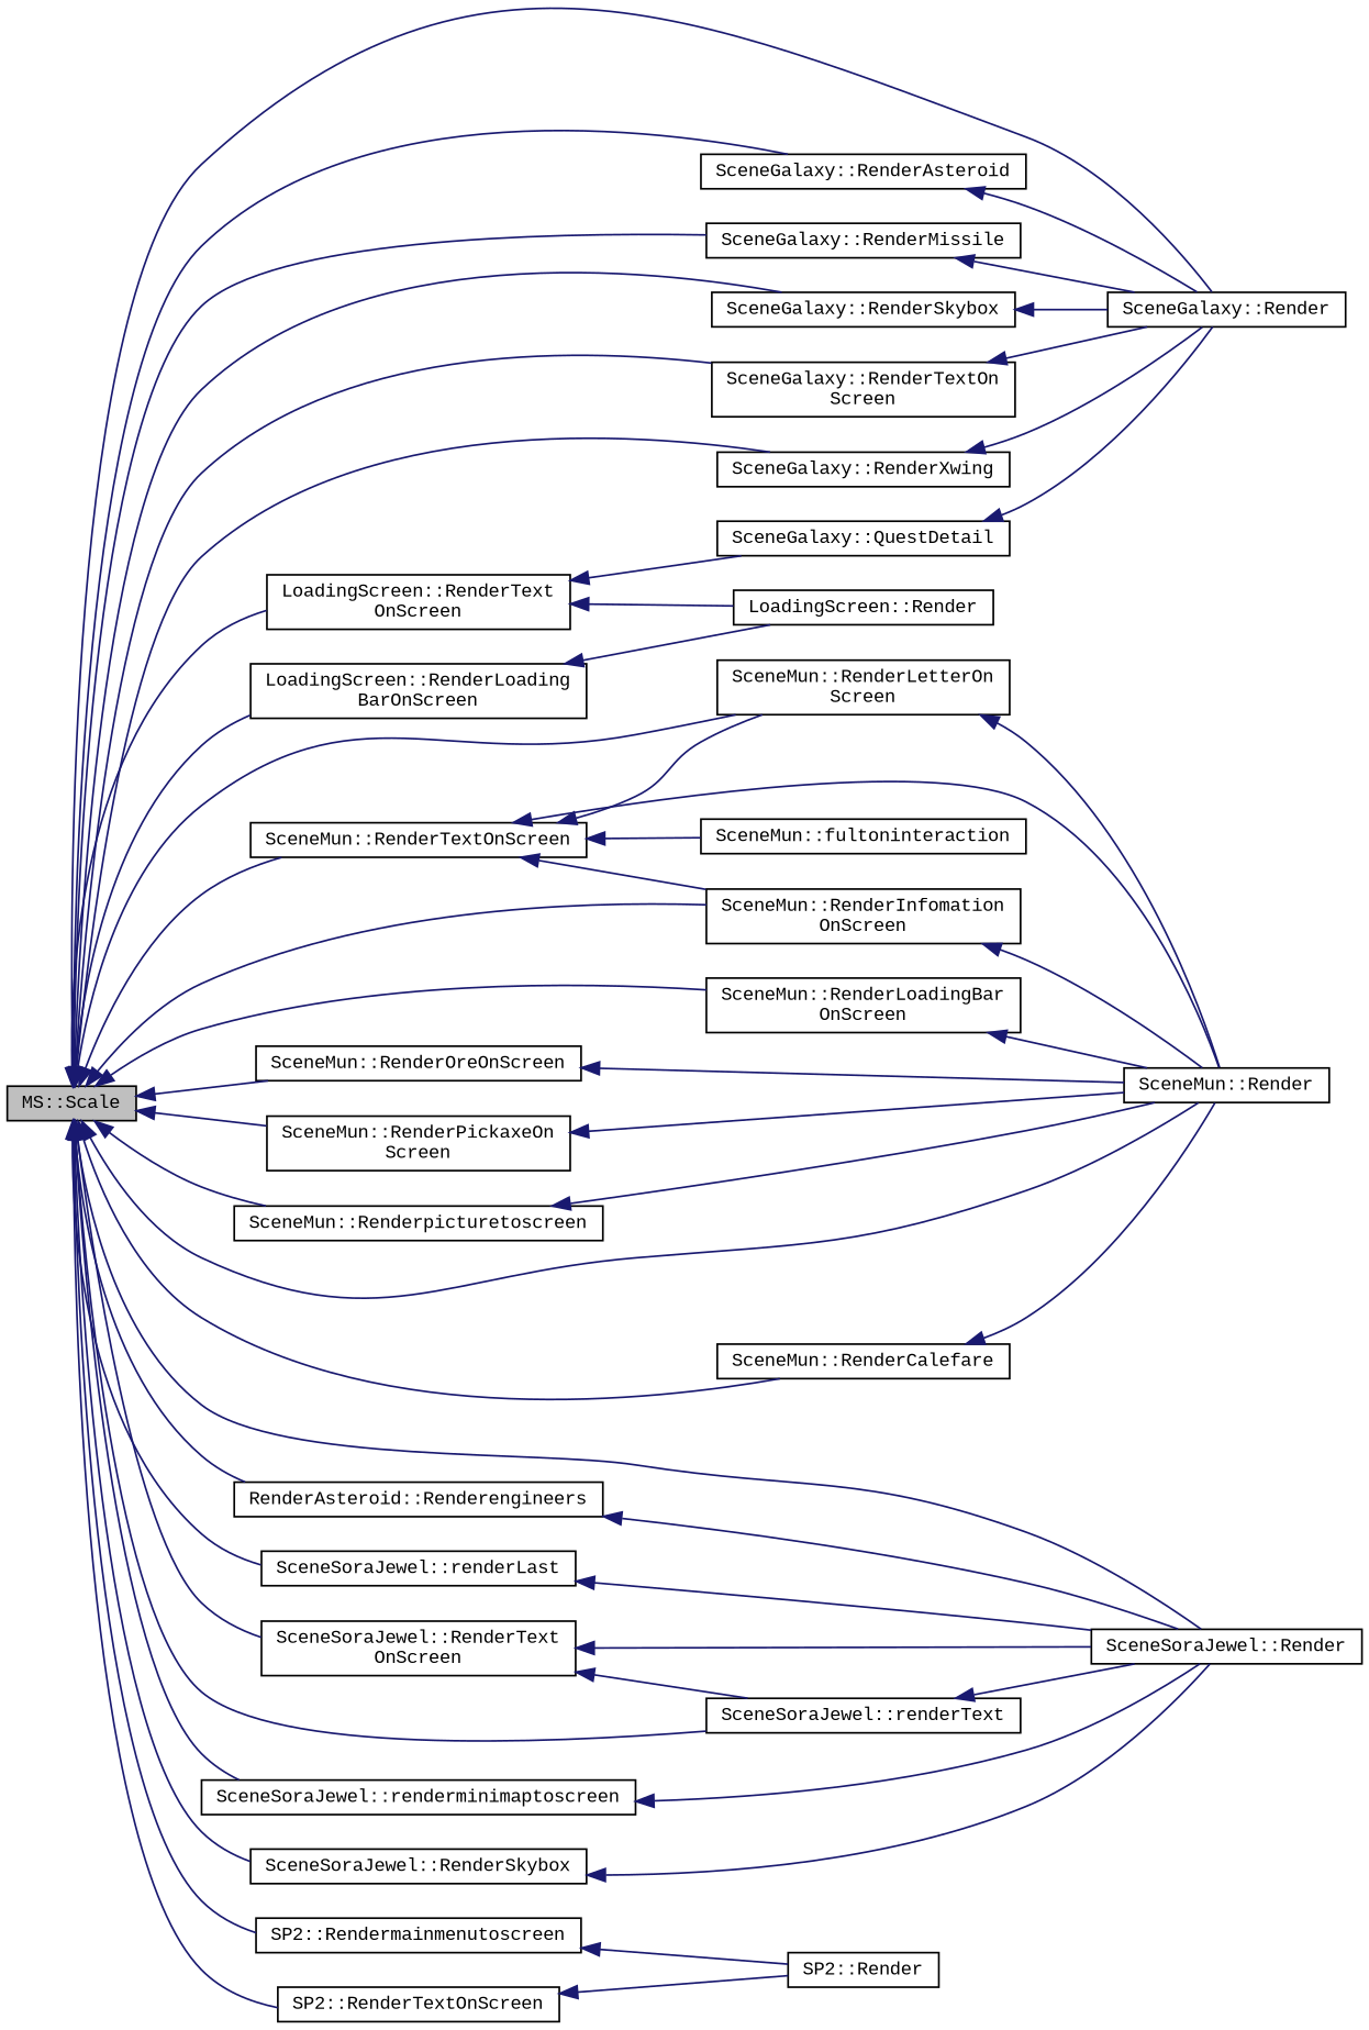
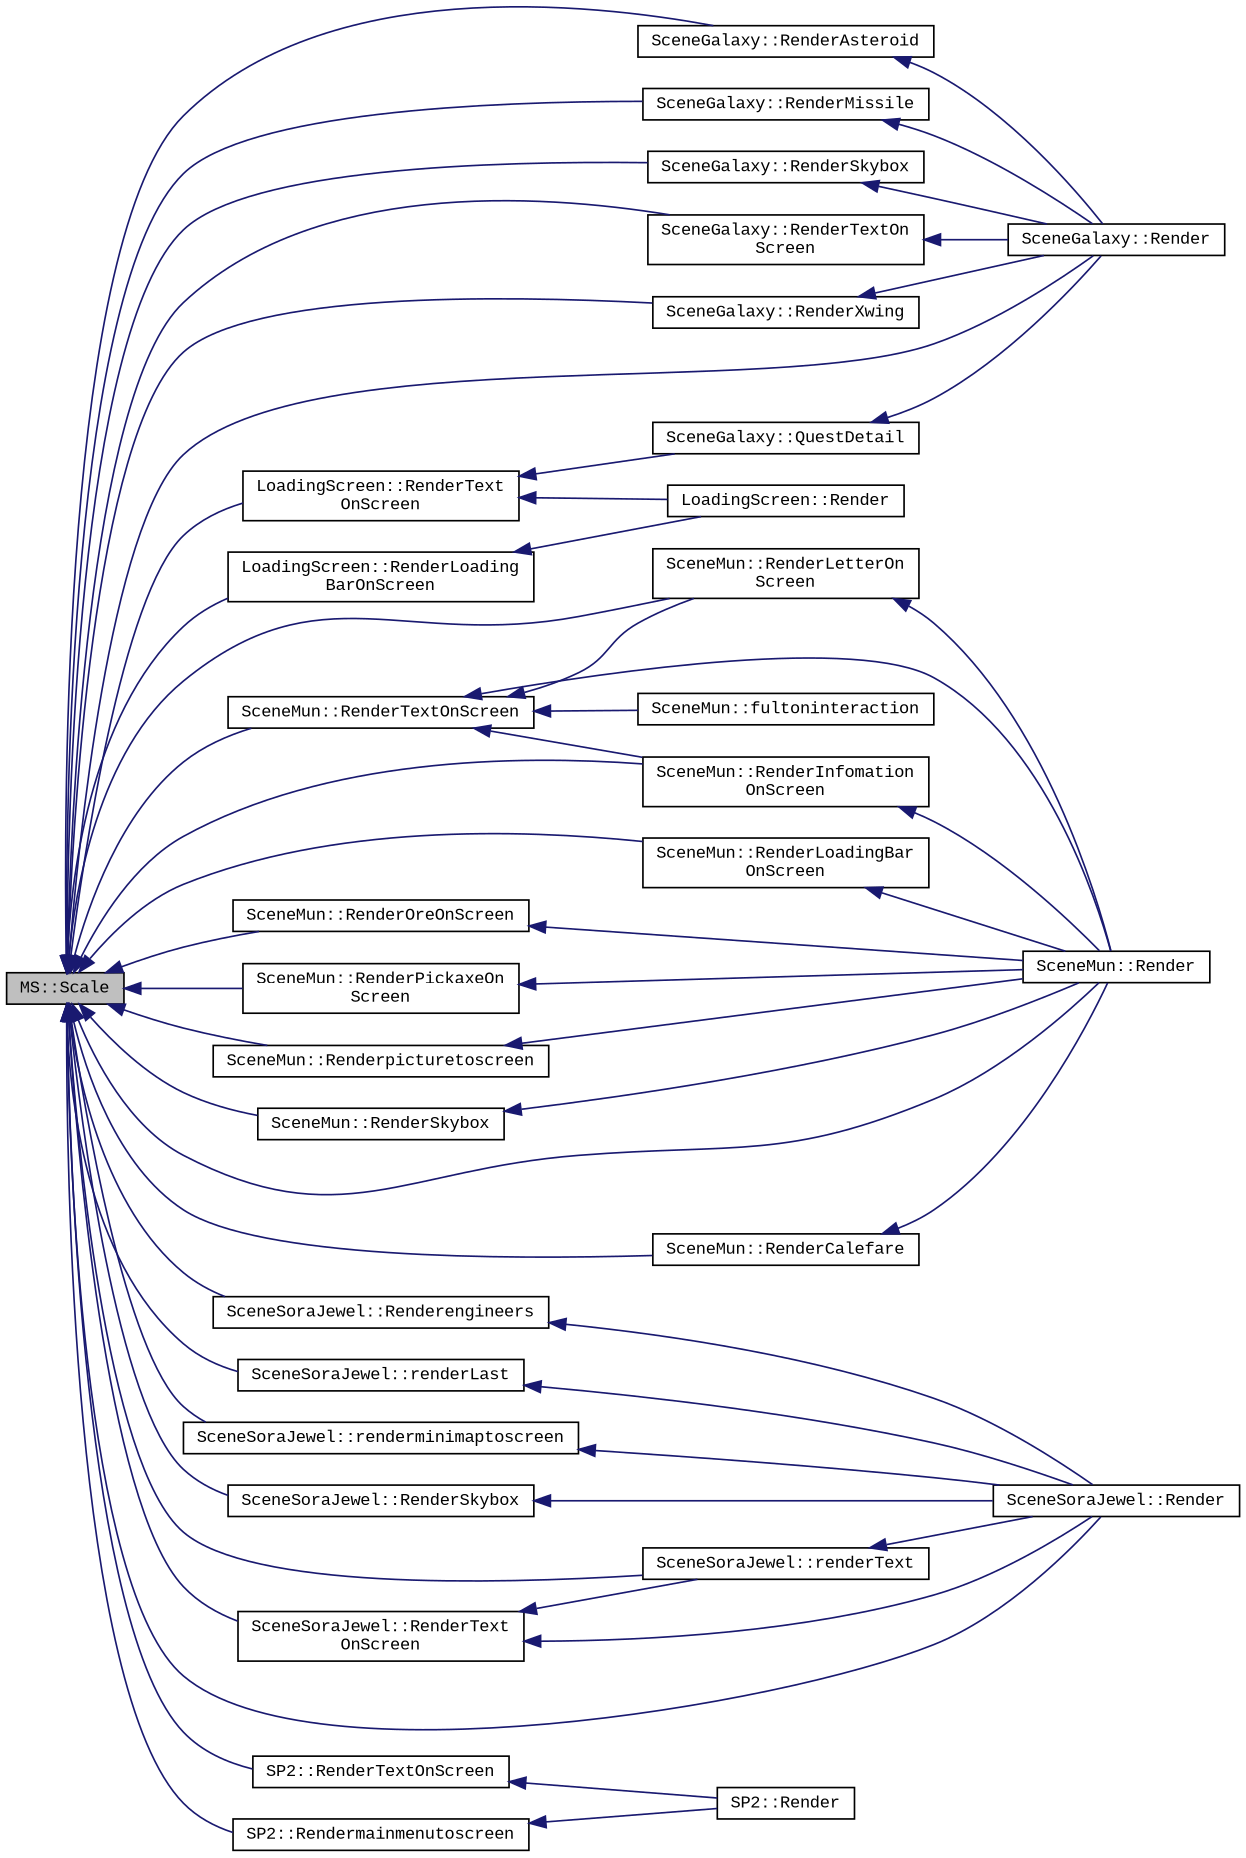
  digraph {
    fontname="Liberation Mono"
    rankdir=LR
    node [color=black fontname="Liberation Mono" fontsize=10 shape=record]
    edge [color=midnightblue dir=back fontname="Liberation Mono" fontsize=10 labelfontname=Helvetica labelfontsize=10 style=solid]
    n1 [fillcolor=grey75 fontcolor=black height=0.2 label="MS::Scale" style=filled width=0.4]
    n2 [height=0.2 label="SceneGalaxy::Render" width=0.4]
    n3 [height=0.2 label="SceneMun::Render" width=0.4]
    n4 [height=0.2 label="SceneSoraJewel::Render" width=0.4]
    n5 [height=0.2 label="SceneGalaxy::RenderAsteroid" width=0.4]
    n6 [height=0.2 label="SceneMun::RenderCalefare" width=0.4]
-   n7 [height=0.2 label="RenderAsteroid::Renderengineers" width=0.4]
+   n7 [height=0.2 label="SceneSoraJewel::Renderengineers" width=0.4]
    n8 [height=0.2 label="SceneMun::RenderInfomation\lOnScreen" width=0.4]
    n9 [height=0.2 label="SceneSoraJewel::renderLast" width=0.4]
    n10 [height=0.2 label="SceneMun::RenderLetterOn\lScreen" width=0.4]
    n11 [height=0.2 label="LoadingScreen::RenderLoading\lBarOnScreen" width=0.4]
    n12 [height=0.2 label="SceneMun::RenderLoadingBar\lOnScreen" width=0.4]
    n13 [height=0.2 label="SP2::Rendermainmenutoscreen" width=0.4]
    n14 [height=0.2 label="SceneSoraJewel::renderminimaptoscreen" width=0.4]
    n15 [height=0.2 label="SceneGalaxy::RenderMissile" width=0.4]
    n16 [height=0.2 label="SceneMun::RenderOreOnScreen" width=0.4]
    n17 [height=0.2 label="SceneMun::RenderPickaxeOn\lScreen" width=0.4]
    n18 [height=0.2 label="SceneMun::Renderpicturetoscreen" width=0.4]
+   n19 [height=0.2 label="SceneMun::RenderSkybox" width=0.4]
    n20 [height=0.2 label="SceneSoraJewel::RenderSkybox" width=0.4]
    n21 [height=0.2 label="SceneGalaxy::RenderSkybox" width=0.4]
    n22 [height=0.2 label="SceneSoraJewel::renderText" width=0.4]
    n23 [height=0.2 label="LoadingScreen::RenderText\lOnScreen" width=0.4]
    n24 [height=0.2 label="SP2::RenderTextOnScreen" width=0.4]
    n25 [height=0.2 label="SceneMun::RenderTextOnScreen" width=0.4]
    n26 [height=0.2 label="SceneSoraJewel::RenderText\lOnScreen" width=0.4]
    n27 [height=0.2 label="SceneGalaxy::RenderTextOn\lScreen" width=0.4]
    n28 [height=0.2 label="SceneGalaxy::RenderXwing" width=0.4]
    n29 [height=0.2 label="SceneGalaxy::QuestDetail" width=0.4]
    n30 [height=0.2 label="LoadingScreen::Render" width=0.4]
    n31 [height=0.2 label="SP2::Render" width=0.4]
    n32 [height=0.2 label="SceneMun::fultoninteraction" width=0.4]
    n1 -> n2
    n1 -> n3
    n1 -> n4
    n1 -> n5
    n1 -> n6
    n1 -> n7
    n1 -> n8
    n1 -> n9
    n1 -> n10
    n1 -> n11
    n1 -> n12
    n1 -> n13
    n1 -> n14
    n1 -> n15
    n1 -> n16
    n1 -> n17
    n1 -> n18
+   n1 -> n19
    n1 -> n20
    n1 -> n21
    n1 -> n22
    n1 -> n23
    n1 -> n24
    n1 -> n25
    n1 -> n26
    n1 -> n27
    n1 -> n28
    n5 -> n2
    n6 -> n3
    n7 -> n4
    n8 -> n3
    n9 -> n4
    n10 -> n3
    n11 -> n30
    n12 -> n3
    n13 -> n31
    n14 -> n4
    n15 -> n2
    n16 -> n3
    n17 -> n3
    n18 -> n3
+   n19 -> n3
    n20 -> n4
    n21 -> n2
    n22 -> n4
    n23 -> n29
    n23 -> n30
    n24 -> n31
    n25 -> n3
    n25 -> n8
    n25 -> n10
    n25 -> n32
    n26 -> n4
    n26 -> n22
    n27 -> n2
    n28 -> n2
    n29 -> n2
  }
